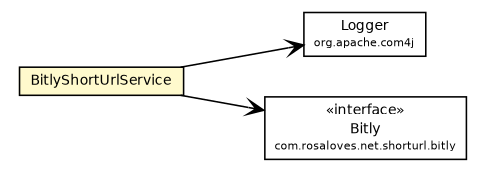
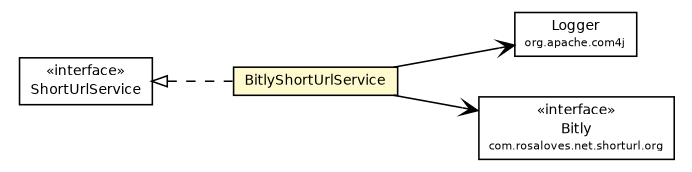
  digraph {
    rankdir=LR
    node [fontcolor=black fontname=Helvetica fontsize=9.0 shape=plaintext]
    edge [arrowhead=open color=black fontcolor=black fontname=Helvetica fontsize=10.0 headport=p labelfontname=Helvetica labelfontsize=10 tailport=p]
    n1 [label=<<table border="0" cellborder="1" cellspacing="0" cellpadding="2" port="p" bgcolor="lemonChiffon" href="./BitlyShortUrlService.html"> 		<tr><td><table border="0" cellspacing="0" cellpadding="1"> 			<tr><td> BitlyShortUrlService </td></tr> 		</table></td></tr> 		</table>>]
    n2 [label=<<table border="0" cellborder="1" cellspacing="0" cellpadding="2" port="p"> 		<tr><td><table border="0" cellspacing="0" cellpadding="1"> 			<tr><td> Logger </td></tr> 			<tr><td><font point-size="7.0"> org.apache.com4j </font></td></tr> 		</table></td></tr> 		</table>>]
-   n3 [label=<<table border="0" cellborder="1" cellspacing="0" cellpadding="2" port="p"> 		<tr><td><table border="0" cellspacing="0" cellpadding="1"> 			<tr><td> &laquo;interface&raquo; </td></tr> 			<tr><td> Bitly </td></tr> 			<tr><td><font point-size="7.0"> com.rosaloves.net.shorturl.bitly </font></td></tr> 		</table></td></tr> 		</table>>]
+   n3 [label=<<table border="0" cellborder="1" cellspacing="0" cellpadding="2" port="p"> 		<tr><td><table border="0" cellspacing="0" cellpadding="1"> 			<tr><td> &laquo;interface&raquo; </td></tr> 			<tr><td> Bitly </td></tr> 			<tr><td><font point-size="7.0"> com.rosaloves.net.shorturl.org </font></td></tr> 		</table></td></tr> 		</table>>]
+   n4 [label=<<table border="0" cellborder="1" cellspacing="0" cellpadding="2" port="p" href="./ShortUrlService.html"> 		<tr><td><table border="0" cellspacing="0" cellpadding="1"> 			<tr><td> &laquo;interface&raquo; </td></tr> 			<tr><td> ShortUrlService </td></tr> 		</table></td></tr> 		</table>>]
    n1 -> n2
    n1 -> n3
+   n4 -> n1 [arrowtail=empty dir=back fontsize=10 style=dashed arrowhead="" color="" fontcolor=""]
  }
